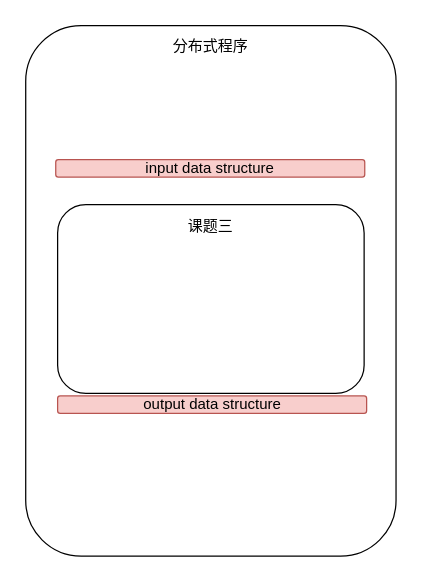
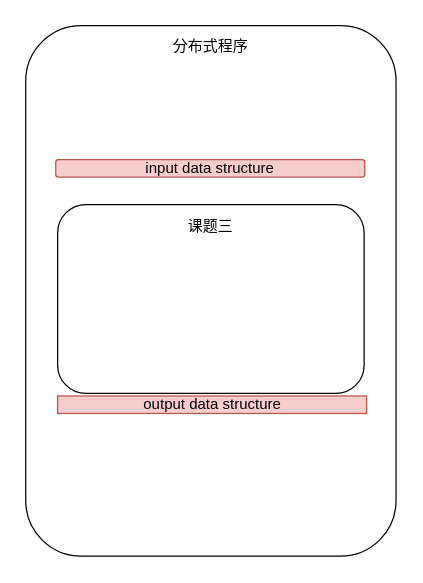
  <mxCell id="0" />
  <mxCell id="1" parent="0" />
  <mxCell id="2" value="" style="rounded=1;whiteSpace=wrap;html=1;" vertex="1" parent="1"><mxGeometry x="20" y="20" width="296" height="424" as="geometry" /></mxCell>
  <mxCell id="3" value="" style="rounded=1;whiteSpace=wrap;html=1;" vertex="1" parent="1"><mxGeometry x="45.5" y="163" width="245" height="151" as="geometry" /></mxCell>
  <mxCell id="4" value="分布式程序" style="text;html=1;align=center;verticalAlign=middle;whiteSpace=wrap;rounded=0;" vertex="1" parent="1"><mxGeometry x="136" y="22" width="64" height="30" as="geometry" /></mxCell>
  <mxCell id="5" value="课题三" style="text;html=1;align=center;verticalAlign=middle;whiteSpace=wrap;rounded=0;" vertex="1" parent="1"><mxGeometry x="138" y="166" width="60" height="30" as="geometry" /></mxCell>
  <mxCell id="6" value="input data structure" style="rounded=1;whiteSpace=wrap;html=1;fillColor=#f8cecc;strokeColor=#b85450;" vertex="1" parent="1"><mxGeometry x="44" y="127" width="247" height="14" as="geometry" /></mxCell>
- <mxCell id="7" value="output data structure" style="rounded=1;whiteSpace=wrap;html=1;fillColor=#f8cecc;strokeColor=#b85450;" vertex="1" parent="1"><mxGeometry x="45.5" y="316" width="247" height="14" as="geometry" /></mxCell>
+ <mxCell id="7" value="output data structure" style="whiteSpace=wrap;html=1;fillColor=#f8cecc;strokeColor=#b85450;rounded=0;" vertex="1" parent="1"><mxGeometry x="45.5" y="316" width="247" height="14" as="geometry" /></mxCell>
